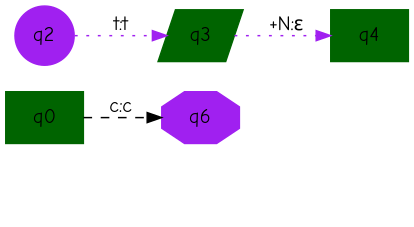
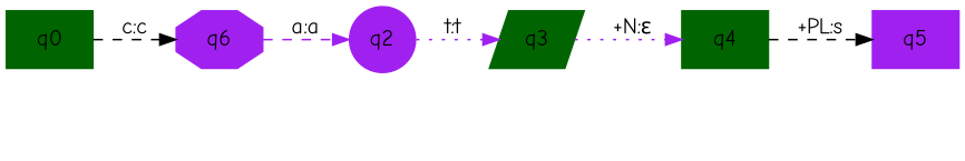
  digraph {
    fontname="Comic Neue"
    rankdir=LR
    node [color=purple fontname="Comic Neue" shape=box style=filled]
    edge [color=purple fontname="Comic Neue" style=dashed]
    "" [shape=plaintext style=""]
    q0 [color=darkgreen]
    n3 [label=q6 shape=octagon]
    q2 [shape=circle]
    q3 [color=darkgreen shape=parallelogram]
    q4 [color=darkgreen]
+   q5
    q0 -> n3 [color=black label="c:c"]
+   n3 -> q2 [label="a:a"]
    q2 -> q3 [label="t:t" style=dotted]
    q3 -> q4 [label="+N:&epsilon;" style=dotted]
+   q4 -> q5 [color=black label="+PL:s"]
  }
